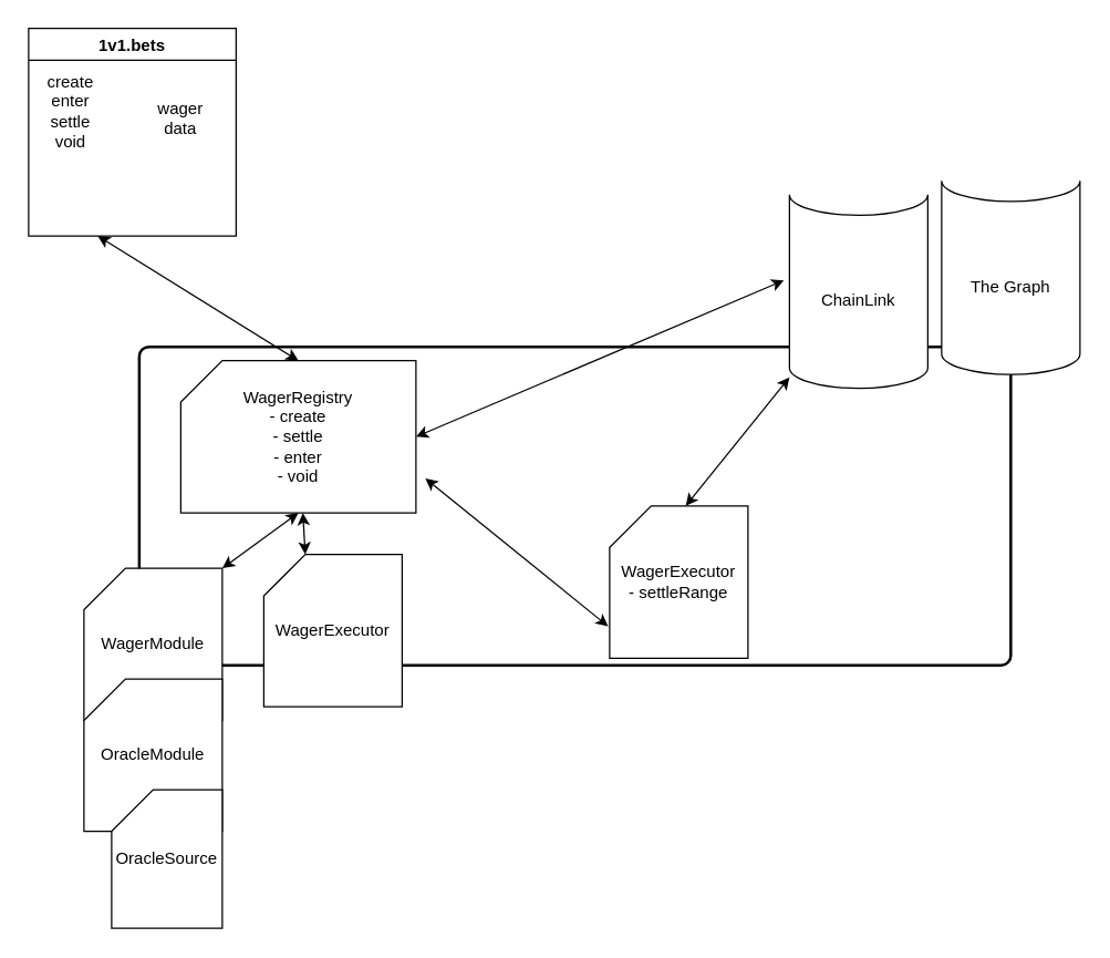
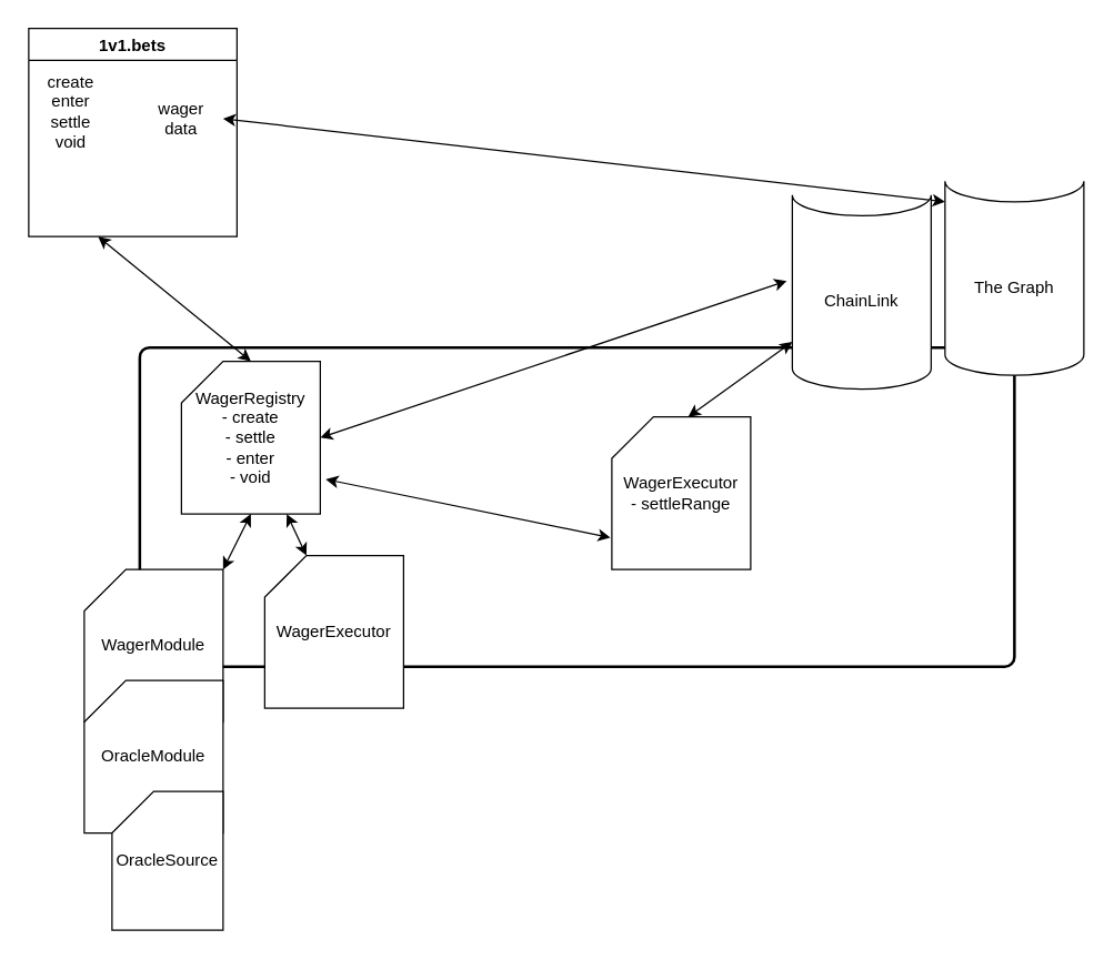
  <mxCell id="0" />
  <mxCell id="1" parent="0" />
  <mxCell id="2" value="1v1.bets" style="swimlane;" parent="1" vertex="1"><mxGeometry x="20" y="20" width="150" height="150" as="geometry" /></mxCell>
  <mxCell id="3" value="wager data" style="text;html=1;strokeColor=none;fillColor=none;align=center;verticalAlign=middle;whiteSpace=wrap;rounded=0;" parent="2" vertex="1"><mxGeometry x="80" y="50" width="60" height="30" as="geometry" /></mxCell>
  <mxCell id="4" value="&lt;br&gt;&lt;br&gt;" style="rounded=1;whiteSpace=wrap;html=1;absoluteArcSize=1;arcSize=14;strokeWidth=2;" parent="1" vertex="1"><mxGeometry x="100" y="250" width="630" height="230" as="geometry" /></mxCell>
  <mxCell id="5" value="The Graph" style="shape=cylinder3;whiteSpace=wrap;html=1;boundedLbl=1;backgroundOutline=1;size=15;lid=0;" parent="1" vertex="1"><mxGeometry x="680" y="130" width="100" height="140" as="geometry" /></mxCell>
  <mxCell id="6" value="" style="endArrow=classic;startArrow=classic;html=1;rounded=0;exitX=0.5;exitY=0;exitDx=0;exitDy=0;exitPerimeter=0;" parent="1" source="7" edge="1"><mxGeometry width="50" height="50" relative="1" as="geometry"><mxPoint x="370" y="260" as="sourcePoint" /><mxPoint x="70" y="170" as="targetPoint" /></mxGeometry></mxCell>
- <mxCell id="7" value="WagerRegistry&lt;br&gt;- create&lt;br&gt;- settle&lt;br&gt;- enter&lt;br&gt;- void" style="shape=card;whiteSpace=wrap;html=1;" parent="1" vertex="1"><mxGeometry x="130" y="260" width="170" height="110" as="geometry" /></mxCell>
- <mxCell id="9" value="WagerExecutor&lt;br&gt;- settleRange" style="shape=card;whiteSpace=wrap;html=1;" parent="1" vertex="1"><mxGeometry x="440" y="365" width="100" height="110" as="geometry" /></mxCell>
+ <mxCell id="7" value="WagerRegistry&lt;br&gt;- create&lt;br&gt;- settle&lt;br&gt;- enter&lt;br&gt;- void" style="shape=card;whiteSpace=wrap;html=1;" parent="1" vertex="1"><mxGeometry x="130" y="260" width="100" height="110" as="geometry" /></mxCell>
+ <mxCell id="8" value="" style="endArrow=classic;startArrow=classic;html=1;rounded=0;entryX=0;entryY=0;entryDx=0;entryDy=15;entryPerimeter=0;exitX=1;exitY=0.5;exitDx=0;exitDy=0;" parent="1" source="3" target="5" edge="1"><mxGeometry width="50" height="50" relative="1" as="geometry"><mxPoint x="370" y="260" as="sourcePoint" /><mxPoint x="420" y="210" as="targetPoint" /></mxGeometry></mxCell>
+ <mxCell id="9" value="WagerExecutor&lt;br&gt;- settleRange" style="shape=card;whiteSpace=wrap;html=1;" parent="1" vertex="1"><mxGeometry x="440" y="300" width="100" height="110" as="geometry" /></mxCell>
  <mxCell id="10" value="ChainLink" style="shape=cylinder3;whiteSpace=wrap;html=1;boundedLbl=1;backgroundOutline=1;size=15;lid=0;" parent="1" vertex="1"><mxGeometry x="570" y="140" width="100" height="140" as="geometry" /></mxCell>
  <mxCell id="11" value="" style="endArrow=classic;startArrow=classic;html=1;rounded=0;exitX=0;exitY=0;exitDx=55;exitDy=0;exitPerimeter=0;" parent="1" source="9" target="10" edge="1"><mxGeometry width="50" height="50" relative="1" as="geometry"><mxPoint x="370" y="240" as="sourcePoint" /><mxPoint x="420" y="190" as="targetPoint" /></mxGeometry></mxCell>
  <mxCell id="12" value="" style="endArrow=classic;startArrow=classic;html=1;rounded=0;exitX=1;exitY=0.5;exitDx=0;exitDy=0;exitPerimeter=0;entryX=-0.04;entryY=0.443;entryDx=0;entryDy=0;entryPerimeter=0;" parent="1" source="7" target="10" edge="1"><mxGeometry width="50" height="50" relative="1" as="geometry"><mxPoint x="370" y="240" as="sourcePoint" /><mxPoint x="420" y="190" as="targetPoint" /></mxGeometry></mxCell>
  <mxCell id="13" value="create&lt;br&gt;enter&lt;br&gt;settle&lt;br&gt;void" style="text;html=1;align=center;verticalAlign=middle;resizable=0;points=[];autosize=1;strokeColor=none;fillColor=none;" parent="1" vertex="1"><mxGeometry x="20" y="45" width="60" height="70" as="geometry" /></mxCell>
  <mxCell id="14" value="WagerExecutor" style="shape=card;whiteSpace=wrap;html=1;" vertex="1" parent="1"><mxGeometry x="190" y="400" width="100" height="110" as="geometry" /></mxCell>
  <mxCell id="15" value="WagerModule" style="shape=card;whiteSpace=wrap;html=1;" vertex="1" parent="1"><mxGeometry x="60" y="410" width="100" height="110" as="geometry" /></mxCell>
  <mxCell id="16" value="" style="endArrow=classic;startArrow=classic;html=1;rounded=0;exitX=1.04;exitY=0.773;exitDx=0;exitDy=0;exitPerimeter=0;entryX=-0.01;entryY=0.791;entryDx=0;entryDy=0;entryPerimeter=0;" edge="1" parent="1" source="7" target="9"><mxGeometry width="50" height="50" relative="1" as="geometry"><mxPoint x="370" y="370" as="sourcePoint" /><mxPoint x="420" y="320" as="targetPoint" /></mxGeometry></mxCell>
  <mxCell id="17" value="OracleModule" style="shape=card;whiteSpace=wrap;html=1;" vertex="1" parent="1"><mxGeometry x="60" y="490" width="100" height="110" as="geometry" /></mxCell>
  <mxCell id="18" value="" style="endArrow=classic;startArrow=classic;html=1;rounded=0;entryX=0.5;entryY=1;entryDx=0;entryDy=0;entryPerimeter=0;exitX=1;exitY=0;exitDx=0;exitDy=0;exitPerimeter=0;" edge="1" parent="1" source="15" target="7"><mxGeometry width="50" height="50" relative="1" as="geometry"><mxPoint x="370" y="370" as="sourcePoint" /><mxPoint x="420" y="320" as="targetPoint" /><Array as="points" /></mxGeometry></mxCell>
  <mxCell id="19" value="" style="endArrow=classic;startArrow=classic;html=1;rounded=0;exitX=0;exitY=0;exitDx=30;exitDy=0;exitPerimeter=0;" edge="1" parent="1" source="14" target="7"><mxGeometry width="50" height="50" relative="1" as="geometry"><mxPoint x="170" y="420" as="sourcePoint" /><mxPoint x="190" y="380" as="targetPoint" /><Array as="points" /></mxGeometry></mxCell>
  <mxCell id="20" value="OracleSource" style="shape=card;whiteSpace=wrap;html=1;" vertex="1" parent="1"><mxGeometry x="80" y="570" width="80" height="100" as="geometry" /></mxCell>
